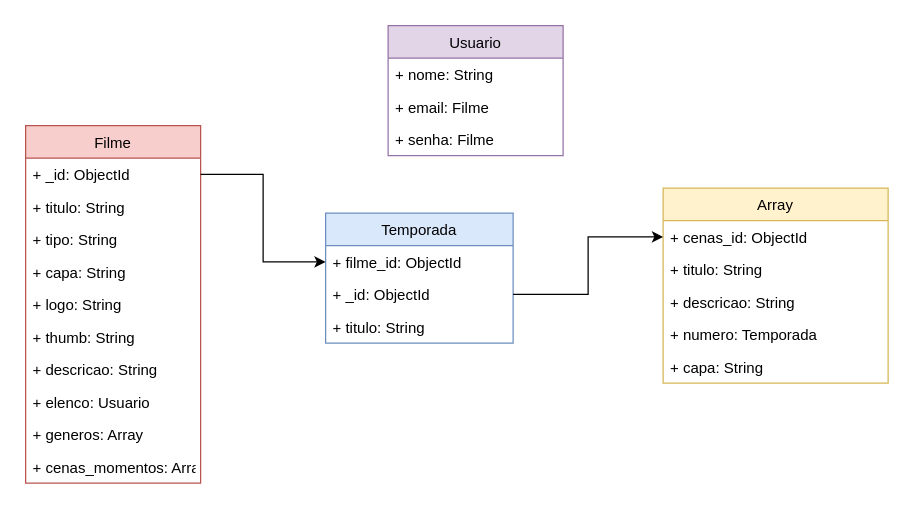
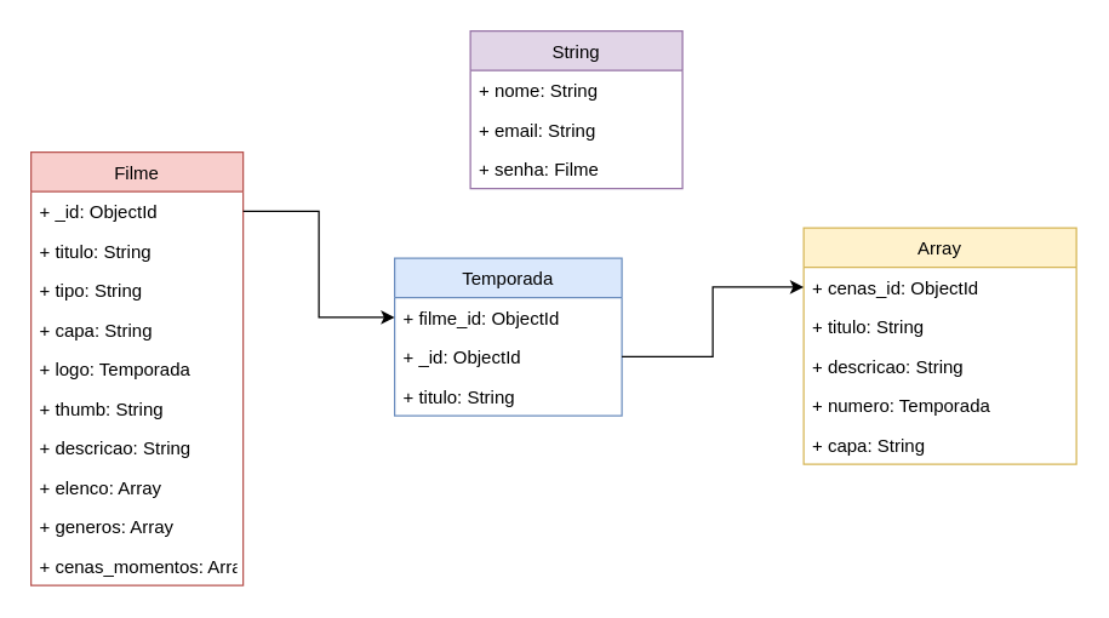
  <mxCell id="0" />
  <mxCell id="1" parent="0" />
  <mxCell id="2" value="Filme" style="swimlane;fontStyle=0;childLayout=stackLayout;horizontal=1;startSize=26;fillColor=#f8cecc;horizontalStack=0;resizeParent=1;resizeParentMax=0;resizeLast=0;collapsible=1;marginBottom=0;strokeColor=#b85450;" vertex="1" parent="1"><mxGeometry x="20" y="100" width="140" height="286" as="geometry" /></mxCell>
  <mxCell id="3" value="+ _id: ObjectId" style="text;strokeColor=none;fillColor=none;align=left;verticalAlign=top;spacingLeft=4;spacingRight=4;overflow=hidden;rotatable=0;points=[[0,0.5],[1,0.5]];portConstraint=eastwest;" vertex="1" parent="2"><mxGeometry y="26" width="140" height="26" as="geometry" /></mxCell>
  <mxCell id="4" value="+ titulo: String" style="text;strokeColor=none;fillColor=none;align=left;verticalAlign=top;spacingLeft=4;spacingRight=4;overflow=hidden;rotatable=0;points=[[0,0.5],[1,0.5]];portConstraint=eastwest;" vertex="1" parent="2"><mxGeometry y="52" width="140" height="26" as="geometry" /></mxCell>
  <mxCell id="5" value="+ tipo: String" style="text;strokeColor=none;fillColor=none;align=left;verticalAlign=top;spacingLeft=4;spacingRight=4;overflow=hidden;rotatable=0;points=[[0,0.5],[1,0.5]];portConstraint=eastwest;" vertex="1" parent="2"><mxGeometry y="78" width="140" height="26" as="geometry" /></mxCell>
  <mxCell id="6" value="+ capa: String" style="text;strokeColor=none;fillColor=none;align=left;verticalAlign=top;spacingLeft=4;spacingRight=4;overflow=hidden;rotatable=0;points=[[0,0.5],[1,0.5]];portConstraint=eastwest;" vertex="1" parent="2"><mxGeometry y="104" width="140" height="26" as="geometry" /></mxCell>
- <mxCell id="7" value="+ logo: String" style="text;strokeColor=none;fillColor=none;align=left;verticalAlign=top;spacingLeft=4;spacingRight=4;overflow=hidden;rotatable=0;points=[[0,0.5],[1,0.5]];portConstraint=eastwest;" vertex="1" parent="2"><mxGeometry y="130" width="140" height="26" as="geometry" /></mxCell>
+ <mxCell id="7" value="+ logo: Temporada" style="text;strokeColor=none;fillColor=none;align=left;verticalAlign=top;spacingLeft=4;spacingRight=4;overflow=hidden;rotatable=0;points=[[0,0.5],[1,0.5]];portConstraint=eastwest;" vertex="1" parent="2"><mxGeometry y="130" width="140" height="26" as="geometry" /></mxCell>
  <mxCell id="8" value="+ thumb: String" style="text;strokeColor=none;fillColor=none;align=left;verticalAlign=top;spacingLeft=4;spacingRight=4;overflow=hidden;rotatable=0;points=[[0,0.5],[1,0.5]];portConstraint=eastwest;" vertex="1" parent="2"><mxGeometry y="156" width="140" height="26" as="geometry" /></mxCell>
  <mxCell id="9" value="+ descricao: String" style="text;strokeColor=none;fillColor=none;align=left;verticalAlign=top;spacingLeft=4;spacingRight=4;overflow=hidden;rotatable=0;points=[[0,0.5],[1,0.5]];portConstraint=eastwest;" vertex="1" parent="2"><mxGeometry y="182" width="140" height="26" as="geometry" /></mxCell>
- <mxCell id="10" value="+ elenco: Usuario" style="text;strokeColor=none;fillColor=none;align=left;verticalAlign=top;spacingLeft=4;spacingRight=4;overflow=hidden;rotatable=0;points=[[0,0.5],[1,0.5]];portConstraint=eastwest;" vertex="1" parent="2"><mxGeometry y="208" width="140" height="26" as="geometry" /></mxCell>
+ <mxCell id="10" value="+ elenco: Array" style="text;strokeColor=none;fillColor=none;align=left;verticalAlign=top;spacingLeft=4;spacingRight=4;overflow=hidden;rotatable=0;points=[[0,0.5],[1,0.5]];portConstraint=eastwest;" vertex="1" parent="2"><mxGeometry y="208" width="140" height="26" as="geometry" /></mxCell>
  <mxCell id="11" value="+ generos: Array" style="text;strokeColor=none;fillColor=none;align=left;verticalAlign=top;spacingLeft=4;spacingRight=4;overflow=hidden;rotatable=0;points=[[0,0.5],[1,0.5]];portConstraint=eastwest;" vertex="1" parent="2"><mxGeometry y="234" width="140" height="26" as="geometry" /></mxCell>
  <mxCell id="12" value="+ cenas_momentos: Array" style="text;strokeColor=none;fillColor=none;align=left;verticalAlign=top;spacingLeft=4;spacingRight=4;overflow=hidden;rotatable=0;points=[[0,0.5],[1,0.5]];portConstraint=eastwest;" vertex="1" parent="2"><mxGeometry y="260" width="140" height="26" as="geometry" /></mxCell>
- <mxCell id="13" value="Usuario" style="swimlane;fontStyle=0;childLayout=stackLayout;horizontal=1;startSize=26;fillColor=#e1d5e7;horizontalStack=0;resizeParent=1;resizeParentMax=0;resizeLast=0;collapsible=1;marginBottom=0;strokeColor=#9673a6;" vertex="1" parent="1"><mxGeometry x="310" y="20" width="140" height="104" as="geometry" /></mxCell>
+ <mxCell id="13" value="String" style="swimlane;fontStyle=0;childLayout=stackLayout;horizontal=1;startSize=26;fillColor=#e1d5e7;horizontalStack=0;resizeParent=1;resizeParentMax=0;resizeLast=0;collapsible=1;marginBottom=0;strokeColor=#9673a6;" vertex="1" parent="1"><mxGeometry x="310" y="20" width="140" height="104" as="geometry" /></mxCell>
  <mxCell id="14" value="+ nome: String" style="text;strokeColor=none;fillColor=none;align=left;verticalAlign=top;spacingLeft=4;spacingRight=4;overflow=hidden;rotatable=0;points=[[0,0.5],[1,0.5]];portConstraint=eastwest;" vertex="1" parent="13"><mxGeometry y="26" width="140" height="26" as="geometry" /></mxCell>
- <mxCell id="15" value="+ email: Filme" style="text;strokeColor=none;fillColor=none;align=left;verticalAlign=top;spacingLeft=4;spacingRight=4;overflow=hidden;rotatable=0;points=[[0,0.5],[1,0.5]];portConstraint=eastwest;" vertex="1" parent="13"><mxGeometry y="52" width="140" height="26" as="geometry" /></mxCell>
+ <mxCell id="15" value="+ email: String" style="text;strokeColor=none;fillColor=none;align=left;verticalAlign=top;spacingLeft=4;spacingRight=4;overflow=hidden;rotatable=0;points=[[0,0.5],[1,0.5]];portConstraint=eastwest;" vertex="1" parent="13"><mxGeometry y="52" width="140" height="26" as="geometry" /></mxCell>
  <mxCell id="16" value="+ senha: Filme" style="text;strokeColor=none;fillColor=none;align=left;verticalAlign=top;spacingLeft=4;spacingRight=4;overflow=hidden;rotatable=0;points=[[0,0.5],[1,0.5]];portConstraint=eastwest;" vertex="1" parent="13"><mxGeometry y="78" width="140" height="26" as="geometry" /></mxCell>
  <mxCell id="17" value="Temporada" style="swimlane;fontStyle=0;childLayout=stackLayout;horizontal=1;startSize=26;fillColor=#dae8fc;horizontalStack=0;resizeParent=1;resizeParentMax=0;resizeLast=0;collapsible=1;marginBottom=0;strokeColor=#6c8ebf;" vertex="1" parent="1"><mxGeometry x="260" y="170" width="150" height="104" as="geometry" /></mxCell>
  <mxCell id="18" value="+ filme_id: ObjectId" style="text;strokeColor=none;fillColor=none;align=left;verticalAlign=top;spacingLeft=4;spacingRight=4;overflow=hidden;rotatable=0;points=[[0,0.5],[1,0.5]];portConstraint=eastwest;" vertex="1" parent="17"><mxGeometry y="26" width="150" height="26" as="geometry" /></mxCell>
  <mxCell id="19" value="+ _id: ObjectId" style="text;strokeColor=none;fillColor=none;align=left;verticalAlign=top;spacingLeft=4;spacingRight=4;overflow=hidden;rotatable=0;points=[[0,0.5],[1,0.5]];portConstraint=eastwest;" vertex="1" parent="17"><mxGeometry y="52" width="150" height="26" as="geometry" /></mxCell>
  <mxCell id="20" value="+ titulo: String" style="text;strokeColor=none;fillColor=none;align=left;verticalAlign=top;spacingLeft=4;spacingRight=4;overflow=hidden;rotatable=0;points=[[0,0.5],[1,0.5]];portConstraint=eastwest;" vertex="1" parent="17"><mxGeometry y="78" width="150" height="26" as="geometry" /></mxCell>
  <mxCell id="21" style="edgeStyle=orthogonalEdgeStyle;rounded=0;orthogonalLoop=1;jettySize=auto;html=1;exitX=1;exitY=0.5;exitDx=0;exitDy=0;entryX=0;entryY=0.5;entryDx=0;entryDy=0;" edge="1" parent="1" source="3" target="18"><mxGeometry relative="1" as="geometry" /></mxCell>
  <mxCell id="22" value="Array" style="swimlane;fontStyle=0;childLayout=stackLayout;horizontal=1;startSize=26;fillColor=#fff2cc;horizontalStack=0;resizeParent=1;resizeParentMax=0;resizeLast=0;collapsible=1;marginBottom=0;strokeColor=#d6b656;" vertex="1" parent="1"><mxGeometry x="530" y="150" width="180" height="156" as="geometry" /></mxCell>
  <mxCell id="23" value="+ cenas_id: ObjectId" style="text;strokeColor=none;fillColor=none;align=left;verticalAlign=top;spacingLeft=4;spacingRight=4;overflow=hidden;rotatable=0;points=[[0,0.5],[1,0.5]];portConstraint=eastwest;" vertex="1" parent="22"><mxGeometry y="26" width="180" height="26" as="geometry" /></mxCell>
  <mxCell id="24" value="+ titulo: String" style="text;strokeColor=none;fillColor=none;align=left;verticalAlign=top;spacingLeft=4;spacingRight=4;overflow=hidden;rotatable=0;points=[[0,0.5],[1,0.5]];portConstraint=eastwest;" vertex="1" parent="22"><mxGeometry y="52" width="180" height="26" as="geometry" /></mxCell>
  <mxCell id="25" value="+ descricao: String" style="text;strokeColor=none;fillColor=none;align=left;verticalAlign=top;spacingLeft=4;spacingRight=4;overflow=hidden;rotatable=0;points=[[0,0.5],[1,0.5]];portConstraint=eastwest;" vertex="1" parent="22"><mxGeometry y="78" width="180" height="26" as="geometry" /></mxCell>
  <mxCell id="26" value="+ numero: Temporada" style="text;strokeColor=none;fillColor=none;align=left;verticalAlign=top;spacingLeft=4;spacingRight=4;overflow=hidden;rotatable=0;points=[[0,0.5],[1,0.5]];portConstraint=eastwest;" vertex="1" parent="22"><mxGeometry y="104" width="180" height="26" as="geometry" /></mxCell>
  <mxCell id="27" value="+ capa: String" style="text;strokeColor=none;fillColor=none;align=left;verticalAlign=top;spacingLeft=4;spacingRight=4;overflow=hidden;rotatable=0;points=[[0,0.5],[1,0.5]];portConstraint=eastwest;" vertex="1" parent="22"><mxGeometry y="130" width="180" height="26" as="geometry" /></mxCell>
  <mxCell id="28" style="edgeStyle=orthogonalEdgeStyle;rounded=0;orthogonalLoop=1;jettySize=auto;html=1;entryX=0;entryY=0.5;entryDx=0;entryDy=0;" edge="1" parent="1" source="19" target="23"><mxGeometry relative="1" as="geometry" /></mxCell>
